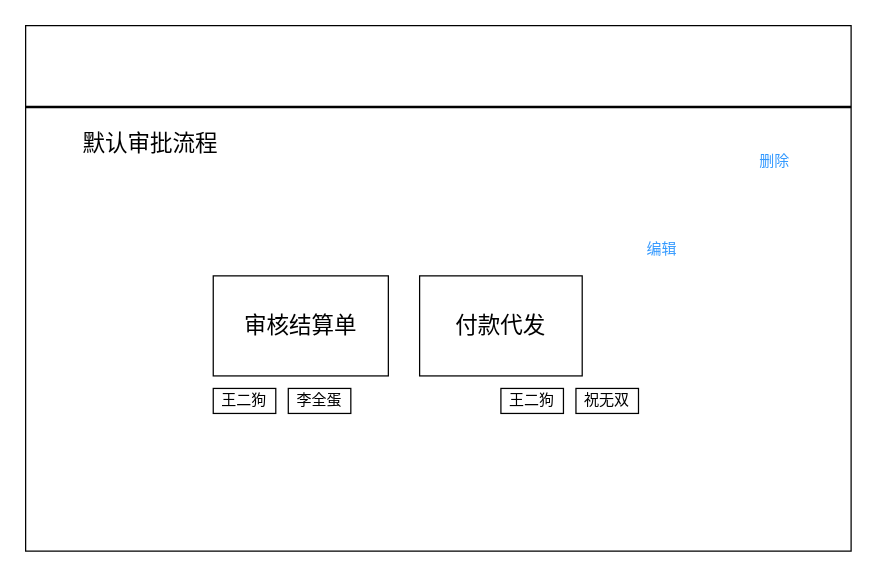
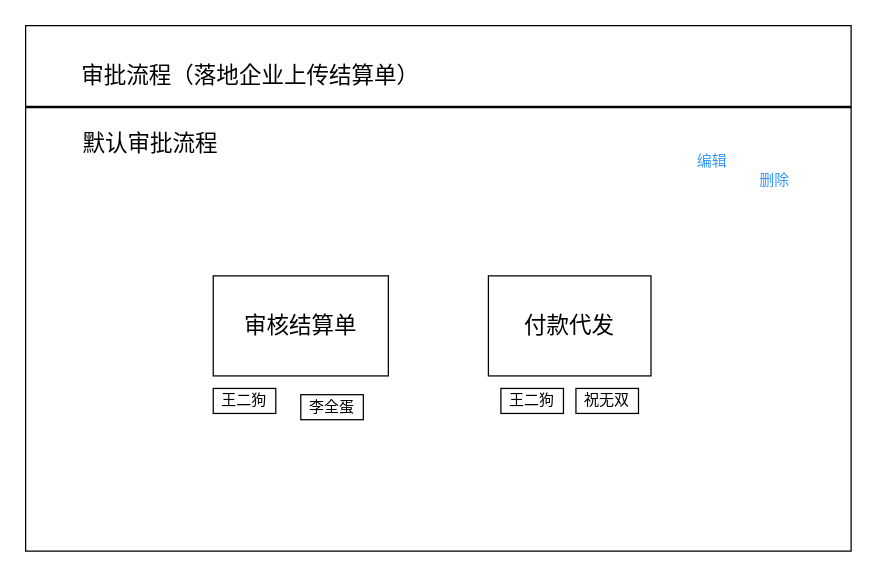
  <mxCell id="0" />
  <mxCell id="1" parent="0" />
  <mxCell id="2" value="" style="verticalLabelPosition=bottom;verticalAlign=top;html=1;shape=mxgraph.basic.rect;fillColor2=none;strokeWidth=1;size=20;indent=5;" vertex="1" parent="1"><mxGeometry x="20" y="20" width="660" height="420" as="geometry" /></mxCell>
  <mxCell id="3" value="&lt;font style=&quot;vertical-align: inherit&quot;&gt;&lt;font style=&quot;vertical-align: inherit&quot;&gt;&lt;font style=&quot;vertical-align: inherit&quot;&gt;&lt;font style=&quot;vertical-align: inherit&quot;&gt;&lt;font style=&quot;vertical-align: inherit&quot;&gt;&lt;font style=&quot;vertical-align: inherit ; font-size: 18px&quot;&gt;&lt;font style=&quot;vertical-align: inherit&quot;&gt;&lt;font style=&quot;vertical-align: inherit&quot;&gt;审核结算单&lt;/font&gt;&lt;/font&gt;&lt;/font&gt;&lt;/font&gt;&lt;/font&gt;&lt;/font&gt;&lt;/font&gt;&lt;/font&gt;" style="rounded=0;whiteSpace=wrap;html=1;" vertex="1" parent="1"><mxGeometry x="170" y="220" width="140" height="80" as="geometry" /></mxCell>
- <mxCell id="4" value="&lt;font style=&quot;vertical-align: inherit&quot;&gt;&lt;font style=&quot;vertical-align: inherit&quot;&gt;&lt;font style=&quot;vertical-align: inherit&quot;&gt;&lt;font style=&quot;vertical-align: inherit ; font-size: 18px&quot;&gt;付款代发&lt;/font&gt;&lt;/font&gt;&lt;/font&gt;&lt;/font&gt;" style="rounded=0;whiteSpace=wrap;html=1;" vertex="1" parent="1"><mxGeometry x="335" y="220" width="130" height="80" as="geometry" /></mxCell>
+ <mxCell id="4" value="&lt;font style=&quot;vertical-align: inherit&quot;&gt;&lt;font style=&quot;vertical-align: inherit&quot;&gt;&lt;font style=&quot;vertical-align: inherit&quot;&gt;&lt;font style=&quot;vertical-align: inherit ; font-size: 18px&quot;&gt;付款代发&lt;/font&gt;&lt;/font&gt;&lt;/font&gt;&lt;/font&gt;" style="rounded=0;whiteSpace=wrap;html=1;" vertex="1" parent="1"><mxGeometry x="390" y="220" width="130" height="80" as="geometry" /></mxCell>
  <mxCell id="5" value="&lt;font style=&quot;vertical-align: inherit&quot;&gt;&lt;font style=&quot;vertical-align: inherit&quot;&gt;&lt;font style=&quot;vertical-align: inherit&quot;&gt;&lt;font style=&quot;vertical-align: inherit ; background-color: rgb(255 , 255 , 255)&quot;&gt;王二狗&lt;/font&gt;&lt;/font&gt;&lt;/font&gt;&lt;/font&gt;" style="rounded=0;whiteSpace=wrap;html=1;" vertex="1" parent="1"><mxGeometry x="170" y="310" width="50" height="20" as="geometry" /></mxCell>
- <mxCell id="6" value="&lt;font style=&quot;vertical-align: inherit&quot;&gt;&lt;font style=&quot;vertical-align: inherit&quot;&gt;&lt;font style=&quot;vertical-align: inherit&quot;&gt;&lt;font style=&quot;vertical-align: inherit ; background-color: rgb(255 , 255 , 255)&quot;&gt;李全蛋&lt;/font&gt;&lt;/font&gt;&lt;/font&gt;&lt;/font&gt;" style="rounded=0;whiteSpace=wrap;html=1;" vertex="1" parent="1"><mxGeometry x="230" y="310" width="50" height="20" as="geometry" /></mxCell>
+ <mxCell id="6" value="&lt;font style=&quot;vertical-align: inherit&quot;&gt;&lt;font style=&quot;vertical-align: inherit&quot;&gt;&lt;font style=&quot;vertical-align: inherit&quot;&gt;&lt;font style=&quot;vertical-align: inherit ; background-color: rgb(255 , 255 , 255)&quot;&gt;李全蛋&lt;/font&gt;&lt;/font&gt;&lt;/font&gt;&lt;/font&gt;" style="rounded=0;whiteSpace=wrap;html=1;" vertex="1" parent="1"><mxGeometry x="240" y="315" width="50" height="20" as="geometry" /></mxCell>
  <mxCell id="7" value="&lt;font style=&quot;vertical-align: inherit&quot;&gt;&lt;font style=&quot;vertical-align: inherit&quot;&gt;&lt;font style=&quot;vertical-align: inherit&quot;&gt;&lt;font style=&quot;vertical-align: inherit ; background-color: rgb(255 , 255 , 255)&quot;&gt;王二狗&lt;/font&gt;&lt;/font&gt;&lt;/font&gt;&lt;/font&gt;" style="rounded=0;whiteSpace=wrap;html=1;" vertex="1" parent="1"><mxGeometry x="400" y="310" width="50" height="20" as="geometry" /></mxCell>
  <mxCell id="8" value="&lt;span style=&quot;background-color: rgb(255 , 255 , 255)&quot;&gt;祝无双&lt;/span&gt;" style="rounded=0;whiteSpace=wrap;html=1;" vertex="1" parent="1"><mxGeometry x="460" y="310" width="50" height="20" as="geometry" /></mxCell>
- <mxCell id="9" value="&lt;font color=&quot;#3399ff&quot;&gt;编辑&lt;/font&gt;" style="text;html=1;strokeColor=none;fillColor=none;align=center;verticalAlign=middle;whiteSpace=wrap;rounded=0;" vertex="1" parent="1"><mxGeometry x="509" y="189" width="40" height="20" as="geometry" /></mxCell>
- <mxCell id="10" value="&lt;font color=&quot;#3399ff&quot;&gt;删除&lt;/font&gt;" style="text;html=1;strokeColor=none;fillColor=none;align=center;verticalAlign=middle;whiteSpace=wrap;rounded=0;" vertex="1" parent="1"><mxGeometry x="599" y="119" width="40" height="20" as="geometry" /></mxCell>
+ <mxCell id="9" value="&lt;font color=&quot;#3399ff&quot;&gt;编辑&lt;/font&gt;" style="text;html=1;strokeColor=none;fillColor=none;align=center;verticalAlign=middle;whiteSpace=wrap;rounded=0;" vertex="1" parent="1"><mxGeometry x="549" y="119" width="40" height="20" as="geometry" /></mxCell>
+ <mxCell id="10" value="&lt;font color=&quot;#3399ff&quot;&gt;删除&lt;/font&gt;" style="text;html=1;strokeColor=none;fillColor=none;align=center;verticalAlign=middle;whiteSpace=wrap;rounded=0;" vertex="1" parent="1"><mxGeometry x="599" y="134" width="40" height="20" as="geometry" /></mxCell>
  <mxCell id="11" value="&lt;font style=&quot;font-size: 18px&quot;&gt;默认审批流程&lt;/font&gt;" style="text;html=1;strokeColor=none;fillColor=none;align=center;verticalAlign=middle;whiteSpace=wrap;rounded=0;" vertex="1" parent="1"><mxGeometry x="30" y="100" width="180" height="30" as="geometry" /></mxCell>
  <mxCell id="12" value="" style="line;strokeWidth=2;html=1;" vertex="1" parent="1"><mxGeometry x="20" y="80" width="660" height="10" as="geometry" /></mxCell>
+ <mxCell id="13" value="&lt;font style=&quot;font-size: 18px&quot;&gt;审批流程（落地企业上传结算单）&lt;/font&gt;" style="text;html=1;strokeColor=none;fillColor=none;align=center;verticalAlign=middle;whiteSpace=wrap;rounded=0;" vertex="1" parent="1"><mxGeometry x="60" y="40" width="280" height="40" as="geometry" /></mxCell>
